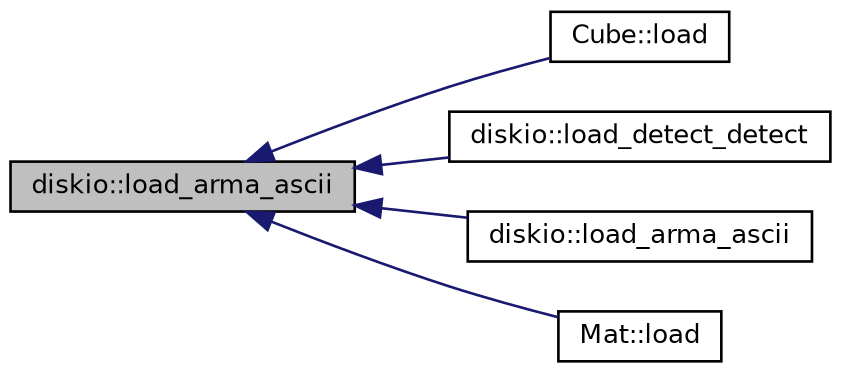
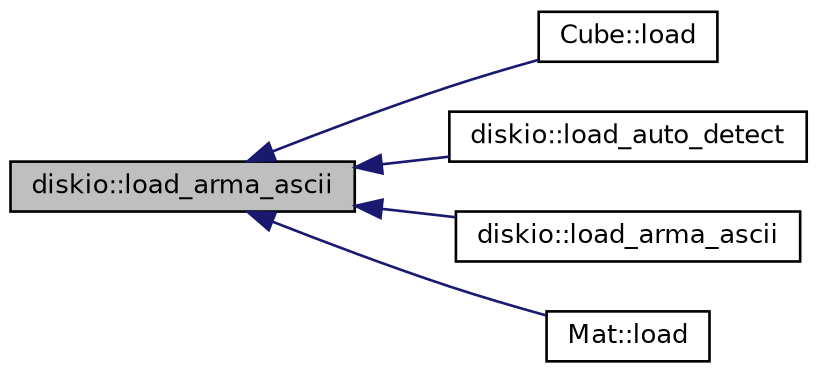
  digraph {
    rankdir=LR
    node [color=black fillcolor=white fontname=Helvetica fontsize=10 shape=record style=filled]
    edge [color=midnightblue dir=back fontname=Helvetica fontsize=10 labelfontname=Helvetica labelfontsize=10 style=solid]
    n1 [fillcolor=grey75 fontcolor=black height=0.2 label="diskio::load_arma_ascii" width=0.4]
    n2 [height=0.2 label="Cube::load" width=0.4]
-   n3 [height=0.2 label="diskio::load_detect_detect" width=0.4]
+   n3 [height=0.2 label="diskio::load_auto_detect" width=0.4]
    n4 [height=0.2 label="diskio::load_arma_ascii" width=0.4]
    n5 [height=0.2 label="Mat::load" width=0.4]
    n1 -> n2
    n1 -> n3
    n1 -> n4
    n1 -> n5
  }
